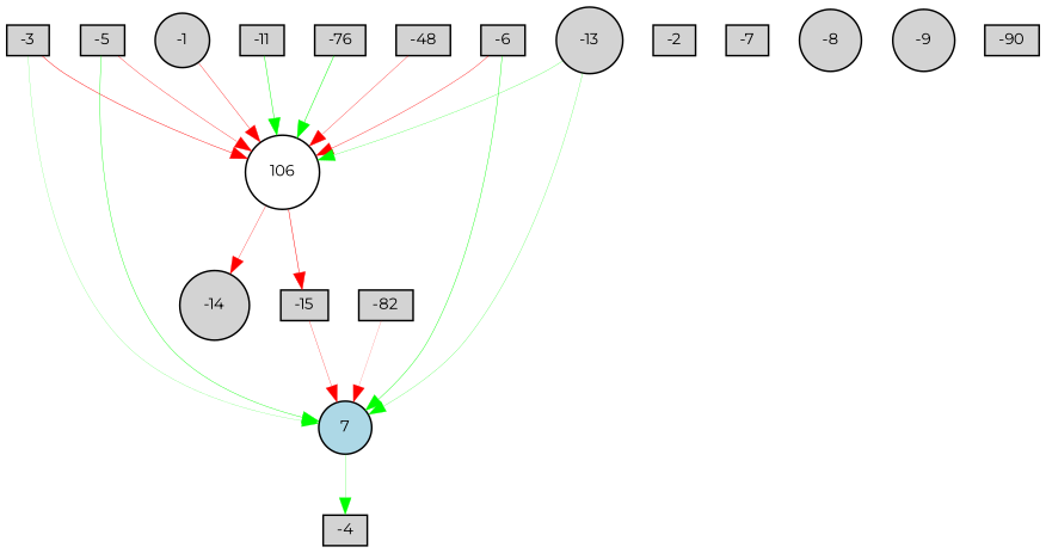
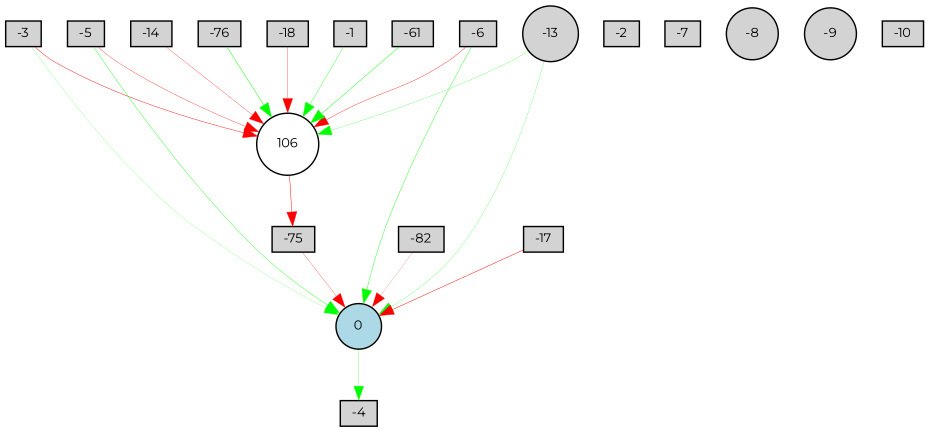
  digraph {
    fontname=Montserrat
    node [fillcolor=lightgray fontname=Montserrat fontsize=9 shape=box style=filled]
    edge [color=green fontname=Montserrat style=solid]
-   -1 [height=0.2 shape=circle width=0.2]
+   -1 [height=0.2 width=0.2]
    106 [fillcolor=white height=0.2 shape=circle width=0.2]
-   -15 [height=0.2 width=0.2]
+   -15 [height=0.2 width=0.2 label=-75]
    -2 [height=0.2 width=0.2]
    -3 [height=0.2 width=0.2]
-   0 [fillcolor=lightblue height=0.2 shape=circle width=0.2 label=7]
+   0 [fillcolor=lightblue height=0.2 shape=circle width=0.2]
    -4 [height=0.2 width=0.2]
    -5 [height=0.2 width=0.2]
    -6 [height=0.2 width=0.2]
    -7 [height=0.2 width=0.2]
    -8 [height=0.2 shape=circle width=0.2]
    -9 [height=0.2 shape=circle width=0.2]
-   -10 [height=0.2 width=0.2 label=-90]
-   -11 [height=0.2 width=0.2]
+   -10 [height=0.2 width=0.2]
+   -11 [height=0.2 width=0.2 label=-61]
    n15 [height=0.2 label=-82 width=0.2]
    -13 [height=0.2 shape=circle width=0.2]
-   -14 [height=0.2 shape=circle width=0.2]
+   -14 [height=0.2 width=0.2]
    n18 [height=0.2 label=-76 width=0.2]
-   -18 [height=0.2 width=0.2 label=-48]
-   -1 -> 106 [color=red penwidth=0.23639233580845095]
+   -17 [height=0.2 width=0.2]
+   -18 [height=0.2 width=0.2]
+   -1 -> 106 [penwidth=0.23639233580845095]
    106 -> -15 [color=red penwidth=0.32002745959673856]
    -15 -> 0 [color=red penwidth=0.17715240767502755]
    -3 -> 106 [color=red penwidth=0.2944407638999852]
    -3 -> 0 [penwidth=0.11348761509057421]
    0 -> -4 [penwidth=0.16100630780613018]
    -5 -> 106 [color=red penwidth=0.2246760068278496]
    -5 -> 0 [penwidth=0.257059655535814]
    -6 -> 106 [color=red penwidth=0.2496630999841812]
    -6 -> 0 [penwidth=0.2741742249942758]
    -11 -> 106 [penwidth=0.31111531704304407]
    n15 -> 0 [color=red penwidth=0.10617756027773315]
    -13 -> 106 [penwidth=0.16689653358988926]
    -13 -> 0 [penwidth=0.15483378976257756]
-   106 -> -14 [color=red penwidth=0.19863049802066268]
+   -14 -> 106 [color=red penwidth=0.19863049802066268]
    n18 -> 106 [penwidth=0.328203652772325]
+   -17 -> 0 [color=red penwidth=0.32159950671041365]
    -18 -> 106 [color=red penwidth=0.20903254797952645]
  }
